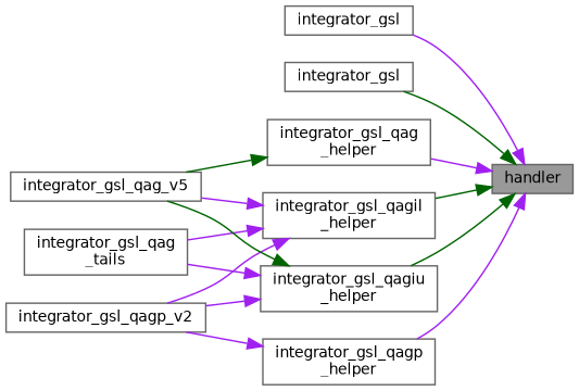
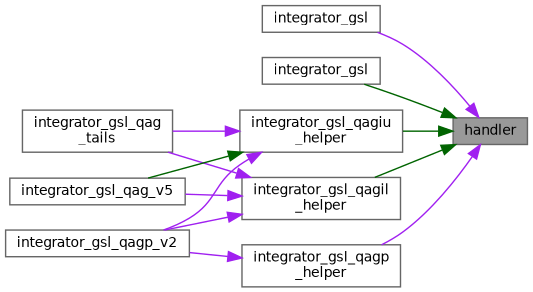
  digraph {
    fontname="DejaVu Sans"
    rankdir=RL
    node [color=grey40 fillcolor=white fontname="DejaVu Sans" fontsize=10 shape=box style=filled]
    edge [color=purple dir=back fontname="DejaVu Sans" fontsize=10 labelfontname=Helvetica labelfontsize=10 style=solid]
    n1 [color=gray40 fillcolor=grey60 fontcolor=black height=0.2 label=handler width=0.4]
    n2 [height=0.2 label=integrator_gsl width=0.4]
    n3 [height=0.2 label=integrator_gsl width=0.4]
-   n4 [height=0.2 label="integrator_gsl_qag\l_helper" width=0.4]
    n5 [height=0.2 label="integrator_gsl_qagil\l_helper" width=0.4]
    n6 [height=0.2 label="integrator_gsl_qagiu\l_helper" width=0.4]
    n7 [height=0.2 label="integrator_gsl_qagp\l_helper" width=0.4]
    n8 [height=0.2 label=integrator_gsl_qag_v5 width=0.4]
    n9 [height=0.2 label="integrator_gsl_qag\l_tails" width=0.4]
    n10 [height=0.2 label=integrator_gsl_qagp_v2 width=0.4]
    n1 -> n2
    n1 -> n3 [color=darkgreen]
-   n1 -> n4
    n1 -> n5 [color=darkgreen]
    n1 -> n6 [color=darkgreen]
    n1 -> n7
-   n4 -> n8 [color=darkgreen]
    n5 -> n8
    n5 -> n9
    n5 -> n10
    n6 -> n8 [color=darkgreen]
    n6 -> n9
    n6 -> n10
    n7 -> n10
  }
